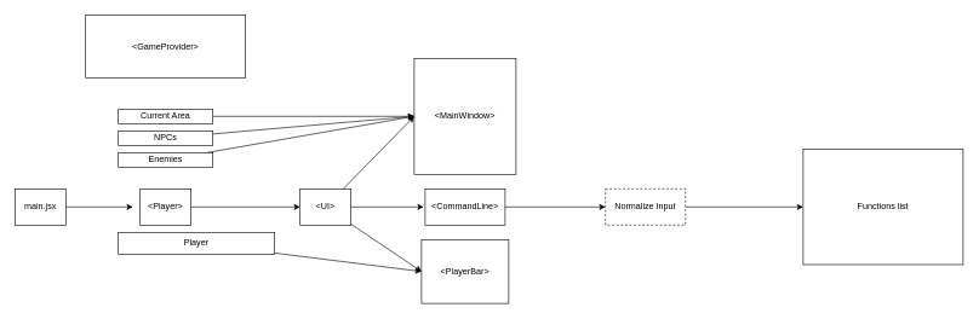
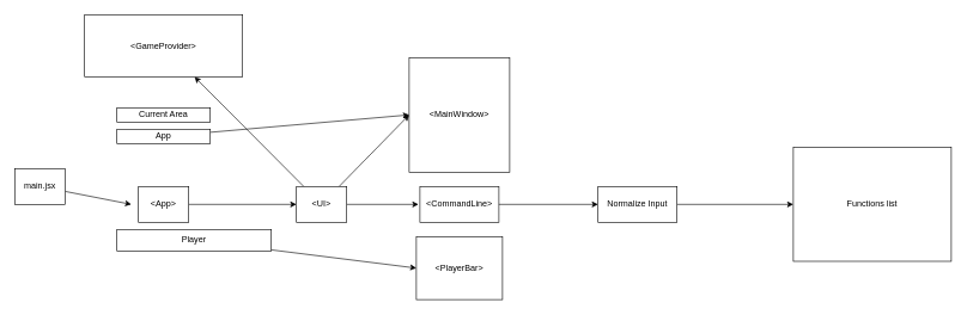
  <mxCell id="0" />
  <mxCell id="1" parent="0" />
  <mxCell id="2" style="edgeStyle=none;html=1;entryX=0;entryY=0.5;entryDx=0;entryDy=0;" parent="1" source="3" target="10" edge="1"><mxGeometry relative="1" as="geometry"><mxPoint x="302" y="285" as="targetPoint" /></mxGeometry></mxCell>
- <mxCell id="3" value="&amp;lt;Player&amp;gt;" style="whiteSpace=wrap;html=1;" parent="1" vertex="1"><mxGeometry x="192" y="260" width="70" height="50" as="geometry" /></mxCell>
+ <mxCell id="3" value="&amp;lt;App&amp;gt;" style="whiteSpace=wrap;html=1;" parent="1" vertex="1"><mxGeometry x="192" y="260" width="70" height="50" as="geometry" /></mxCell>
  <mxCell id="4" style="edgeStyle=none;html=1;" parent="1" source="5" edge="1"><mxGeometry relative="1" as="geometry"><mxPoint x="182" y="285" as="targetPoint" /></mxGeometry></mxCell>
- <mxCell id="5" value="main.jsx" style="whiteSpace=wrap;html=1;" parent="1" vertex="1"><mxGeometry x="20" y="260" width="70" height="50" as="geometry" /></mxCell>
+ <mxCell id="5" value="main.jsx" style="whiteSpace=wrap;html=1;" parent="1" vertex="1"><mxGeometry x="20" y="235" width="70" height="50" as="geometry" /></mxCell>
  <mxCell id="6" value="&amp;lt;GameProvider&amp;gt;" style="whiteSpace=wrap;html=1;" parent="1" vertex="1"><mxGeometry x="117" y="20" width="220" height="87" as="geometry" /></mxCell>
  <mxCell id="7" style="edgeStyle=none;html=1;entryX=0;entryY=0.5;entryDx=0;entryDy=0;" parent="1" source="10" target="11" edge="1"><mxGeometry relative="1" as="geometry" /></mxCell>
  <mxCell id="8" style="edgeStyle=none;html=1;" parent="1" source="10" edge="1"><mxGeometry relative="1" as="geometry"><mxPoint x="582" y="285" as="targetPoint" /></mxGeometry></mxCell>
- <mxCell id="9" style="edgeStyle=none;html=1;entryX=0;entryY=0.5;entryDx=0;entryDy=0;" parent="1" source="10" target="14" edge="1"><mxGeometry relative="1" as="geometry" /></mxCell>
+ <mxCell id="9" style="edgeStyle=none;html=1;" parent="1" source="10" target="6" edge="1"><mxGeometry relative="1" as="geometry" /></mxCell>
  <mxCell id="10" value="&amp;lt;UI&amp;gt;" style="whiteSpace=wrap;html=1;" parent="1" vertex="1"><mxGeometry x="412" y="260" width="70" height="50" as="geometry" /></mxCell>
  <mxCell id="11" value="&amp;lt;MainWindow&amp;gt;" style="whiteSpace=wrap;html=1;" parent="1" vertex="1"><mxGeometry x="569" y="80" width="140" height="160" as="geometry" /></mxCell>
  <mxCell id="12" style="edgeStyle=none;html=1;" edge="1" parent="1" source="25" target="23"><mxGeometry relative="1" as="geometry" /></mxCell>
  <mxCell id="13" value="&amp;lt;CommandLine&amp;gt;" style="whiteSpace=wrap;html=1;" parent="1" vertex="1"><mxGeometry x="584" y="260" width="110" height="50" as="geometry" /></mxCell>
  <mxCell id="14" value="&amp;lt;PlayerBar&amp;gt;" style="whiteSpace=wrap;html=1;" parent="1" vertex="1"><mxGeometry x="579" y="330" width="120" height="88" as="geometry" /></mxCell>
  <mxCell id="15" style="edgeStyle=none;html=1;entryX=0;entryY=0.5;entryDx=0;entryDy=0;" parent="1" source="16" target="14" edge="1"><mxGeometry relative="1" as="geometry" /></mxCell>
  <mxCell id="16" value="Player" style="whiteSpace=wrap;html=1;" parent="1" vertex="1"><mxGeometry x="162" y="320" width="215" height="30" as="geometry" /></mxCell>
- <mxCell id="17" style="edgeStyle=none;html=1;entryX=0;entryY=0.5;entryDx=0;entryDy=0;" parent="1" source="18" target="11" edge="1"><mxGeometry relative="1" as="geometry" /></mxCell>
  <mxCell id="18" value="Current Area" style="whiteSpace=wrap;html=1;" parent="1" vertex="1"><mxGeometry x="162" y="150" width="130" height="20" as="geometry" /></mxCell>
  <mxCell id="19" style="edgeStyle=none;html=1;entryX=0;entryY=0.5;entryDx=0;entryDy=0;" parent="1" source="20" target="11" edge="1"><mxGeometry relative="1" as="geometry" /></mxCell>
- <mxCell id="20" value="NPCs" style="whiteSpace=wrap;html=1;" parent="1" vertex="1"><mxGeometry x="162" y="180" width="130" height="20" as="geometry" /></mxCell>
- <mxCell id="21" style="edgeStyle=none;html=1;entryX=0;entryY=0.5;entryDx=0;entryDy=0;" parent="1" source="22" target="11" edge="1"><mxGeometry relative="1" as="geometry" /></mxCell>
- <mxCell id="22" value="Enemies" style="whiteSpace=wrap;html=1;" parent="1" vertex="1"><mxGeometry x="162" y="210" width="130" height="20" as="geometry" /></mxCell>
+ <mxCell id="20" value="App" style="whiteSpace=wrap;html=1;" parent="1" vertex="1"><mxGeometry x="162" y="180" width="130" height="20" as="geometry" /></mxCell>
  <mxCell id="23" value="Functions list" style="whiteSpace=wrap;html=1;" parent="1" vertex="1"><mxGeometry x="1104" y="205.5" width="220" height="159" as="geometry" /></mxCell>
  <mxCell id="24" value="" style="edgeStyle=none;html=1;" edge="1" parent="1" source="13" target="25"><mxGeometry relative="1" as="geometry"><mxPoint x="694" y="285" as="sourcePoint" /><mxPoint x="1104" y="285" as="targetPoint" /></mxGeometry></mxCell>
- <mxCell id="25" value="Normalize Input" style="whiteSpace=wrap;html=1;dashed=1;" vertex="1" parent="1"><mxGeometry x="832" y="260" width="110" height="50" as="geometry" /></mxCell>
+ <mxCell id="25" value="Normalize Input" style="whiteSpace=wrap;html=1;" vertex="1" parent="1"><mxGeometry x="832" y="260" width="110" height="50" as="geometry" /></mxCell>
